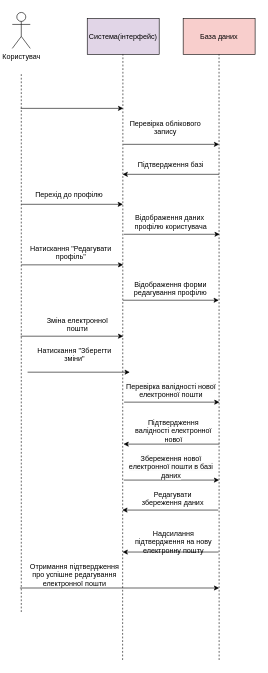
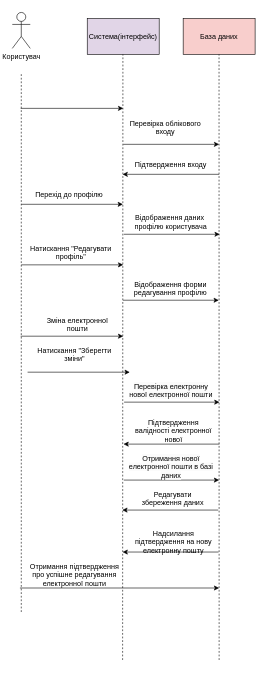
  <mxCell id="0" />
  <mxCell id="1" parent="0" />
  <mxCell id="2" value="Користувач" style="shape=umlActor;verticalLabelPosition=bottom;verticalAlign=top;html=1;outlineConnect=0;" vertex="1" parent="1"><mxGeometry x="20" y="20" width="30" height="60" as="geometry" /></mxCell>
  <mxCell id="3" value="" style="endArrow=none;dashed=1;html=1;rounded=0;" edge="1" parent="1"><mxGeometry width="50" height="50" relative="1" as="geometry"><mxPoint x="35" y="1020" as="sourcePoint" /><mxPoint x="35" y="120" as="targetPoint" /></mxGeometry></mxCell>
  <mxCell id="4" value="Система(інтерфейс)" style="rounded=0;whiteSpace=wrap;html=1;fillColor=#e1d5e7;" vertex="1" parent="1"><mxGeometry x="145" y="30" width="120" height="60" as="geometry" /></mxCell>
  <mxCell id="5" value="" style="endArrow=none;dashed=1;html=1;rounded=0;" edge="1" parent="1"><mxGeometry width="50" height="50" relative="1" as="geometry"><mxPoint x="204" y="1100" as="sourcePoint" /><mxPoint x="204.5" y="90" as="targetPoint" /></mxGeometry></mxCell>
  <mxCell id="6" value="" style="endArrow=classic;html=1;rounded=0;" edge="1" parent="1"><mxGeometry width="50" height="50" relative="1" as="geometry"><mxPoint x="34" y="180" as="sourcePoint" /><mxPoint x="205" y="180" as="targetPoint" /></mxGeometry></mxCell>
  <mxCell id="7" value="База даних" style="rounded=0;whiteSpace=wrap;html=1;fillColor=#f8cecc;" vertex="1" parent="1"><mxGeometry x="305" y="30" width="120" height="60" as="geometry" /></mxCell>
  <mxCell id="8" value="" style="endArrow=none;dashed=1;html=1;rounded=0;entryX=0.528;entryY=1.01;entryDx=0;entryDy=0;entryPerimeter=0;" edge="1" parent="1"><mxGeometry width="50" height="50" relative="1" as="geometry"><mxPoint x="365" y="1100" as="sourcePoint" /><mxPoint x="364.83" y="90" as="targetPoint" /></mxGeometry></mxCell>
  <mxCell id="9" value="" style="endArrow=classic;html=1;rounded=0;" edge="1" parent="1"><mxGeometry width="50" height="50" relative="1" as="geometry"><mxPoint x="206" y="390" as="sourcePoint" /><mxPoint x="366" y="390" as="targetPoint" /></mxGeometry></mxCell>
  <mxCell id="10" value="Відображення даних&amp;nbsp;&lt;div&gt;профілю користувача&lt;/div&gt;" style="text;html=1;align=center;verticalAlign=middle;resizable=0;points=[];autosize=1;strokeColor=none;fillColor=none;" vertex="1" parent="1"><mxGeometry x="214" y="350" width="140" height="40" as="geometry" /></mxCell>
  <mxCell id="11" value="" style="endArrow=classic;html=1;rounded=0;" edge="1" parent="1"><mxGeometry width="50" height="50" relative="1" as="geometry"><mxPoint x="365" y="290" as="sourcePoint" /><mxPoint x="204" y="290" as="targetPoint" /></mxGeometry></mxCell>
- <mxCell id="12" value="Перевірка облікового запису" style="text;whiteSpace=wrap;html=1;align=center;" vertex="1" parent="1"><mxGeometry x="206" y="192" width="139" height="40" as="geometry" /></mxCell>
+ <mxCell id="12" value="Перевірка облікового входу" style="text;whiteSpace=wrap;html=1;align=center;" vertex="1" parent="1"><mxGeometry x="206" y="192" width="139" height="40" as="geometry" /></mxCell>
  <mxCell id="13" value="Натискання &quot;Редагувати профіль&quot;" style="text;whiteSpace=wrap;html=1;align=center;" vertex="1" parent="1"><mxGeometry x="45" y="400" width="146" height="41" as="geometry" /></mxCell>
  <mxCell id="14" value="" style="endArrow=classic;html=1;rounded=0;" edge="1" parent="1"><mxGeometry width="50" height="50" relative="1" as="geometry"><mxPoint x="35" y="441" as="sourcePoint" /><mxPoint x="205" y="441" as="targetPoint" /></mxGeometry></mxCell>
  <mxCell id="15" value="" style="endArrow=classic;html=1;rounded=0;" edge="1" parent="1"><mxGeometry width="50" height="50" relative="1" as="geometry"><mxPoint x="206.5" y="670" as="sourcePoint" /><mxPoint x="365.5" y="670" as="targetPoint" /></mxGeometry></mxCell>
  <mxCell id="16" value="" style="endArrow=classic;html=1;rounded=0;" edge="1" parent="1"><mxGeometry width="50" height="50" relative="1" as="geometry"><mxPoint x="205" y="240" as="sourcePoint" /><mxPoint x="365" y="240" as="targetPoint" /></mxGeometry></mxCell>
- <mxCell id="17" value="Підтвердження базі" style="text;whiteSpace=wrap;html=1;align=center;" vertex="1" parent="1"><mxGeometry x="208" y="260" width="153" height="30" as="geometry" /></mxCell>
+ <mxCell id="17" value="Підтвердження входу" style="text;whiteSpace=wrap;html=1;align=center;" vertex="1" parent="1"><mxGeometry x="208" y="260" width="153" height="30" as="geometry" /></mxCell>
  <mxCell id="18" value="Перехід до профілю" style="text;whiteSpace=wrap;html=1;align=center;" vertex="1" parent="1"><mxGeometry x="45" y="310" width="140" height="30" as="geometry" /></mxCell>
  <mxCell id="19" value="" style="endArrow=classic;html=1;rounded=0;" edge="1" parent="1"><mxGeometry width="50" height="50" relative="1" as="geometry"><mxPoint x="35" y="340" as="sourcePoint" /><mxPoint x="204.5" y="340" as="targetPoint" /></mxGeometry></mxCell>
  <mxCell id="20" value="Відображення форми редагування профілю" style="text;whiteSpace=wrap;html=1;align=center;" vertex="1" parent="1"><mxGeometry x="214" y="460" width="140" height="40" as="geometry" /></mxCell>
  <mxCell id="21" value="" style="endArrow=classic;html=1;rounded=0;" edge="1" parent="1"><mxGeometry width="50" height="50" relative="1" as="geometry"><mxPoint x="34" y="560" as="sourcePoint" /><mxPoint x="205" y="560" as="targetPoint" /></mxGeometry></mxCell>
  <mxCell id="22" value="Натискання &quot;Зберегти зміни&quot;" style="text;whiteSpace=wrap;html=1;align=center;" vertex="1" parent="1"><mxGeometry x="48.5" y="570" width="150" height="40" as="geometry" /></mxCell>
  <mxCell id="23" value="" style="endArrow=classic;html=1;rounded=0;" edge="1" parent="1"><mxGeometry width="50" height="50" relative="1" as="geometry"><mxPoint x="32.75" y="980" as="sourcePoint" /><mxPoint x="365" y="980" as="targetPoint" /></mxGeometry></mxCell>
- <mxCell id="24" value="&lt;span style=&quot;color: rgb(0, 0, 0); font-family: Helvetica; font-size: 12px; font-style: normal; font-variant-ligatures: normal; font-variant-caps: normal; font-weight: 400; letter-spacing: normal; orphans: 2; text-indent: 0px; text-transform: none; widows: 2; word-spacing: 0px; -webkit-text-stroke-width: 0px; white-space: normal; background-color: rgb(251, 251, 251); text-decoration-thickness: initial; text-decoration-style: initial; text-decoration-color: initial; float: none; display: inline !important;&quot;&gt;Перевірка валідності нової електронної пошти&lt;/span&gt;" style="text;whiteSpace=wrap;html=1;align=center;" vertex="1" parent="1"><mxGeometry x="207" y="630" width="156" height="40" as="geometry" /></mxCell>
+ <mxCell id="24" value="&lt;span style=&quot;color: rgb(0, 0, 0); font-family: Helvetica; font-size: 12px; font-style: normal; font-variant-ligatures: normal; font-variant-caps: normal; font-weight: 400; letter-spacing: normal; orphans: 2; text-indent: 0px; text-transform: none; widows: 2; word-spacing: 0px; -webkit-text-stroke-width: 0px; white-space: normal; background-color: rgb(251, 251, 251); text-decoration-thickness: initial; text-decoration-style: initial; text-decoration-color: initial; float: none; display: inline !important;&quot;&gt;Перевірка електронну нової електронної пошти&lt;/span&gt;" style="text;whiteSpace=wrap;html=1;align=center;" vertex="1" parent="1"><mxGeometry x="207" y="630" width="156" height="40" as="geometry" /></mxCell>
  <mxCell id="25" value="Підтвердження валідності електронної нової" style="text;whiteSpace=wrap;html=1;align=center;" vertex="1" parent="1"><mxGeometry x="224" y="690" width="130" height="50" as="geometry" /></mxCell>
  <mxCell id="26" value="" style="endArrow=classic;html=1;rounded=0;" edge="1" parent="1"><mxGeometry width="50" height="50" relative="1" as="geometry"><mxPoint x="365.5" y="740" as="sourcePoint" /><mxPoint x="205.5" y="740" as="targetPoint" /></mxGeometry></mxCell>
  <mxCell id="27" value="" style="endArrow=classic;html=1;rounded=0;" edge="1" parent="1"><mxGeometry width="50" height="50" relative="1" as="geometry"><mxPoint x="204.5" y="500" as="sourcePoint" /><mxPoint x="364.5" y="500" as="targetPoint" /></mxGeometry></mxCell>
  <mxCell id="28" value="Зміна електронної пошти" style="text;whiteSpace=wrap;html=1;align=center;" vertex="1" parent="1"><mxGeometry x="58.5" y="520" width="140" height="40" as="geometry" /></mxCell>
  <mxCell id="29" value="" style="endArrow=classic;html=1;rounded=0;" edge="1" parent="1"><mxGeometry width="50" height="50" relative="1" as="geometry"><mxPoint x="206" y="800" as="sourcePoint" /><mxPoint x="365" y="800" as="targetPoint" /></mxGeometry></mxCell>
- <mxCell id="30" value="&lt;span style=&quot;color: rgb(0, 0, 0); font-family: Helvetica; font-size: 12px; font-style: normal; font-variant-ligatures: normal; font-variant-caps: normal; font-weight: 400; letter-spacing: normal; orphans: 2; text-indent: 0px; text-transform: none; widows: 2; word-spacing: 0px; -webkit-text-stroke-width: 0px; white-space: normal; background-color: rgb(251, 251, 251); text-decoration-thickness: initial; text-decoration-style: initial; text-decoration-color: initial; float: none; display: inline !important;&quot;&gt;Збереження нової електронної пошти в базі даних&lt;/span&gt;" style="text;whiteSpace=wrap;html=1;align=center;" vertex="1" parent="1"><mxGeometry x="207" y="750" width="156" height="40" as="geometry" /></mxCell>
+ <mxCell id="30" value="&lt;span style=&quot;color: rgb(0, 0, 0); font-family: Helvetica; font-size: 12px; font-style: normal; font-variant-ligatures: normal; font-variant-caps: normal; font-weight: 400; letter-spacing: normal; orphans: 2; text-indent: 0px; text-transform: none; widows: 2; word-spacing: 0px; -webkit-text-stroke-width: 0px; white-space: normal; background-color: rgb(251, 251, 251); text-decoration-thickness: initial; text-decoration-style: initial; text-decoration-color: initial; float: none; display: inline !important;&quot;&gt;Отримання нової електронної пошти в базі даних&lt;/span&gt;" style="text;whiteSpace=wrap;html=1;align=center;" vertex="1" parent="1"><mxGeometry x="207" y="750" width="156" height="40" as="geometry" /></mxCell>
  <mxCell id="31" value="Редагувати збереження даних" style="text;whiteSpace=wrap;html=1;align=center;" vertex="1" parent="1"><mxGeometry x="222.5" y="810" width="130" height="40" as="geometry" /></mxCell>
  <mxCell id="32" value="" style="endArrow=classic;html=1;rounded=0;" edge="1" parent="1"><mxGeometry width="50" height="50" relative="1" as="geometry"><mxPoint x="363.5" y="850" as="sourcePoint" /><mxPoint x="203.5" y="850" as="targetPoint" /></mxGeometry></mxCell>
  <mxCell id="33" value="Надсилання підтвердження на нову електронну пошту" style="text;whiteSpace=wrap;html=1;align=center;" vertex="1" parent="1"><mxGeometry x="224" y="875" width="130" height="50" as="geometry" /></mxCell>
  <mxCell id="34" value="" style="endArrow=classic;html=1;rounded=0;" edge="1" parent="1"><mxGeometry width="50" height="50" relative="1" as="geometry"><mxPoint x="364" y="920" as="sourcePoint" /><mxPoint x="204" y="920" as="targetPoint" /></mxGeometry></mxCell>
  <mxCell id="35" value="Отримання підтвердження про успішне редагування електронної пошти" style="text;whiteSpace=wrap;html=1;align=center;" vertex="1" parent="1"><mxGeometry x="43.5" y="930" width="160" height="50" as="geometry" /></mxCell>
  <mxCell id="36" value="" style="endArrow=classic;html=1;rounded=0;" edge="1" parent="1"><mxGeometry width="50" height="50" relative="1" as="geometry"><mxPoint x="45.5" y="620" as="sourcePoint" /><mxPoint x="216" y="620" as="targetPoint" /></mxGeometry></mxCell>
